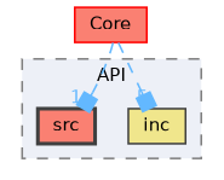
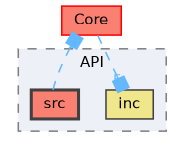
  digraph {
    compound=true
    fontname="DejaVu Sans"
    node [color=grey25 fillcolor=salmon fontname="DejaVu Sans" fontsize=10 shape=box style=filled]
    edge [arrowhead=box color=steelblue1 fontcolor=steelblue1 fontname="DejaVu Sans" fontsize=10 labeldistance=1.5 labelfontname=Helvetica labelfontsize=10 style=dashed]
    n1 [fillcolor=khaki height=0.2 label=inc width=0.4]
    n2 [height=0.2 label=src style="filled,bold" width=0.4]
    n3 [color=red height=0.2 label=Core width=0.4]
    subgraph cluster_1 {
      bgcolor="#edf0f7"
      fontsize=10
      label=API
      pencolor=grey50
      style="filled,dashed"
      n1
      n2
    }
-   n3 -> n2 [headlabel=1]
+   n2 -> n3 [headlabel=1]
    n3 -> n1 [headlabel=5]
  }
